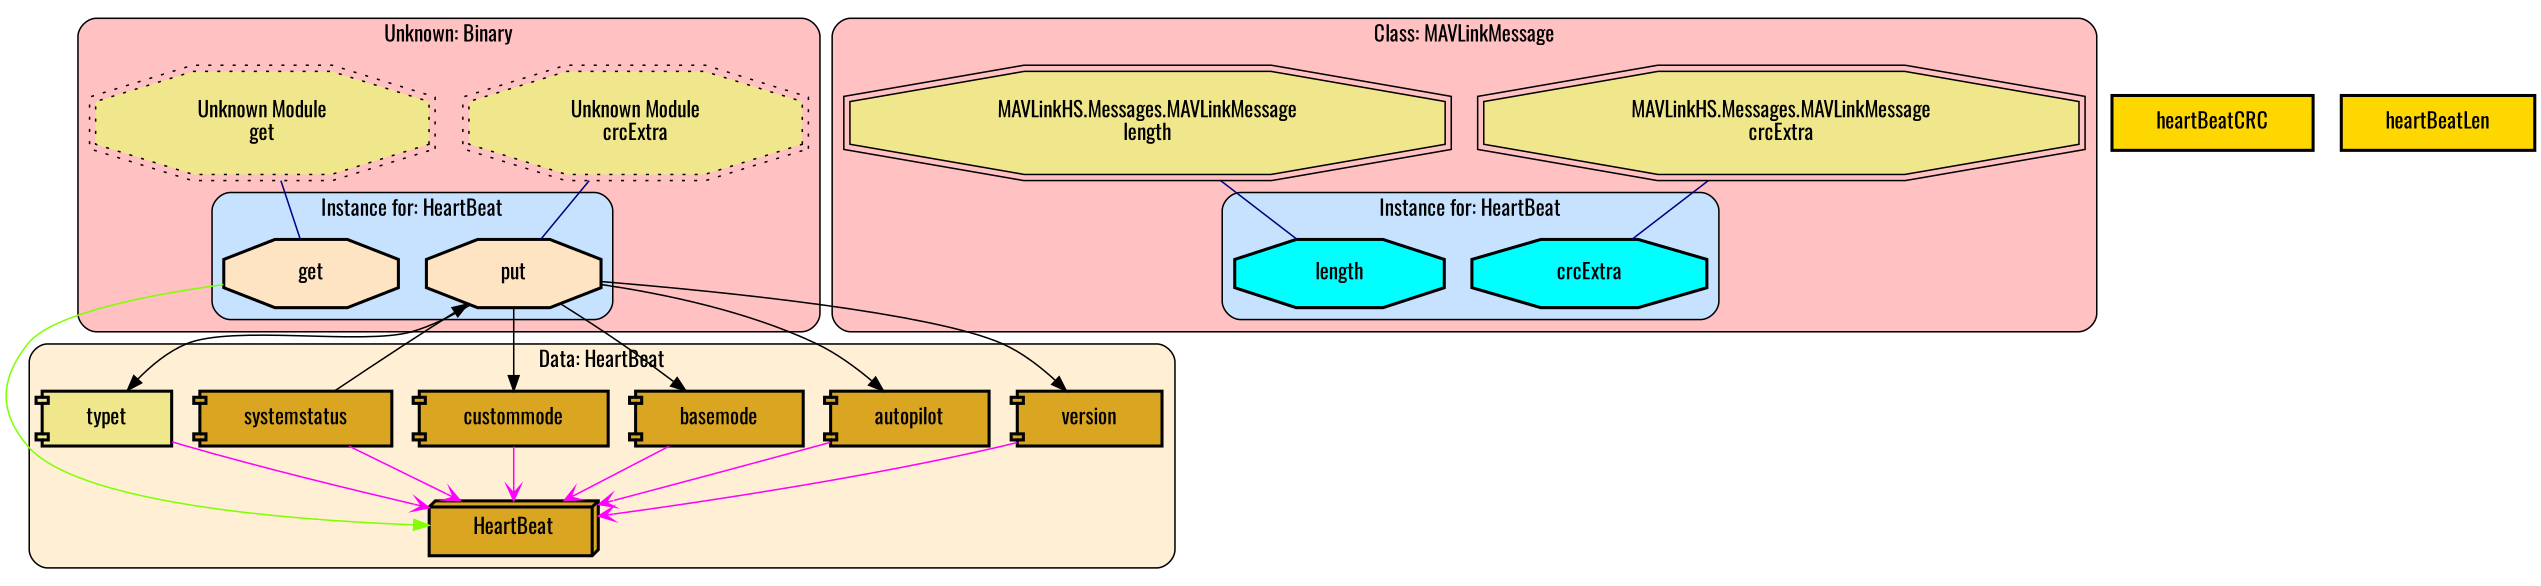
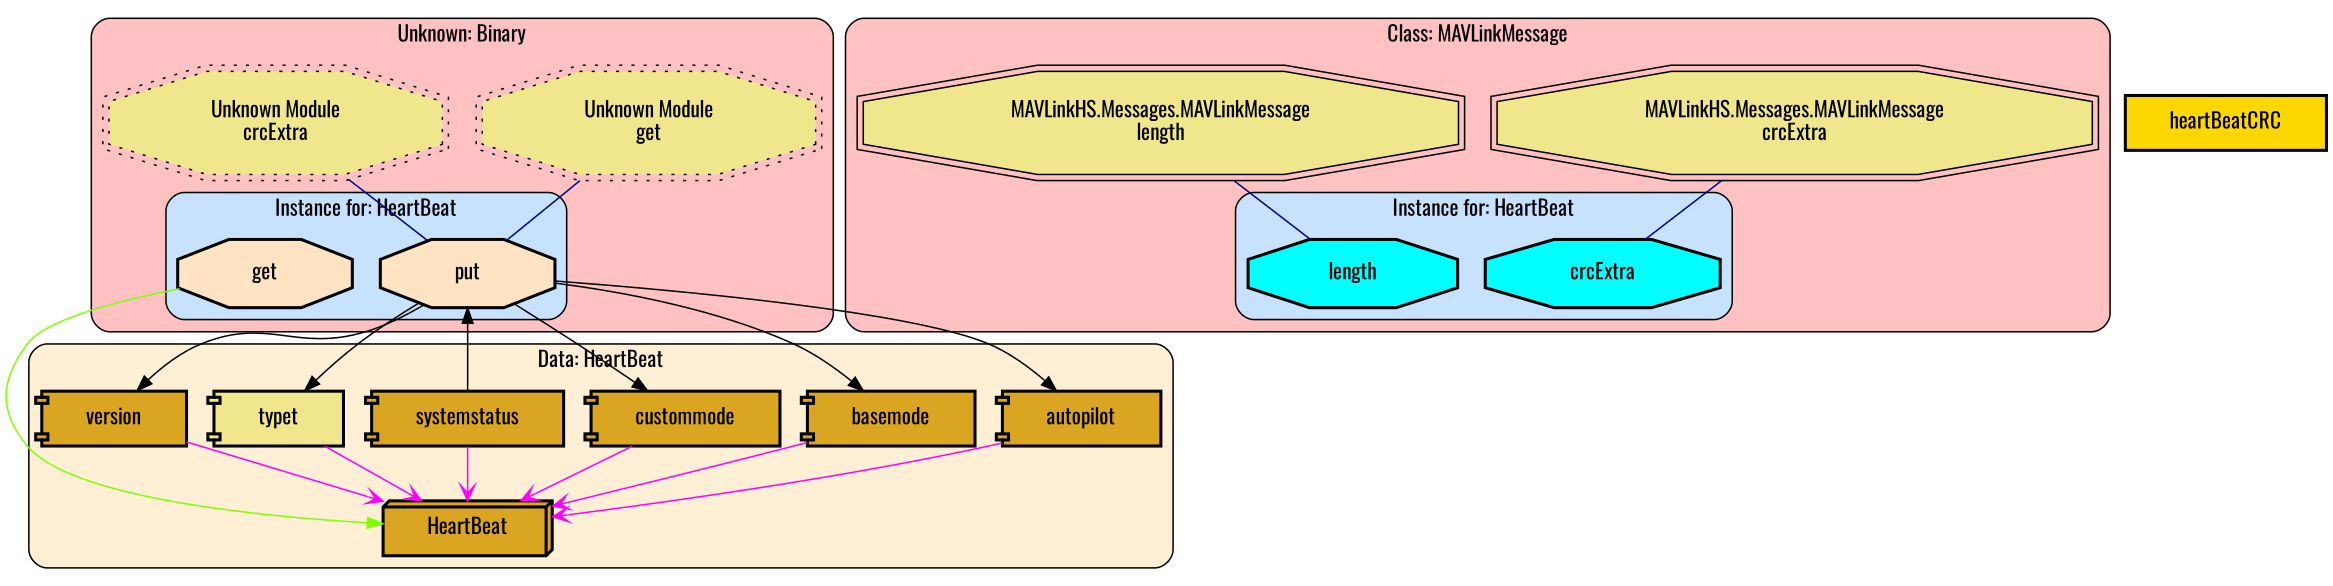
  digraph {
    fontname=Oswald
    node [fillcolor=goldenrod fontname=Oswald margin="0.4,0.1" shape=component style="filled,bold"]
    edge [color=black fontname=Oswald penwidth=1]
    n1 [fillcolor=bisque label=get shape=octagon]
    n2 [fillcolor=bisque label=put shape=octagon]
    n3 [fillcolor=khaki label="Unknown Module\nget" shape=doubleoctagon style="filled,dotted"]
    n4 [fillcolor=khaki label="Unknown Module\ncrcExtra" shape=doubleoctagon style="filled,dotted"]
    n5 [fillcolor=cyan label=crcExtra shape=octagon]
    n6 [fillcolor=cyan label=length shape=octagon]
    n7 [fillcolor=khaki label="MAVLinkHS.Messages.MAVLinkMessage\ncrcExtra" shape=doubleoctagon style="filled,solid"]
    n8 [fillcolor=khaki label="MAVLinkHS.Messages.MAVLinkMessage\nlength" shape=doubleoctagon style="filled,solid"]
    n9 [label=HeartBeat shape=box3d]
    n10 [label=autopilot]
    n11 [label=basemode]
    n12 [label=custommode]
    n13 [label=systemstatus]
    n14 [fillcolor=khaki label=typet]
    n15 [label=version]
    n16 [fillcolor=gold label=heartBeatCRC shape=box]
-   n17 [fillcolor=gold label=heartBeatLen shape=box]
    subgraph cluster_1 {
      fillcolor=rosybrown1
      label="Unknown: Binary"
      style="filled,rounded"
      n3
      n4
      subgraph cluster_2 {
        fillcolor=slategray1
        label="Instance for: HeartBeat"
        style="filled,rounded"
        n1
        n2
      }
    }
    subgraph cluster_3 {
      fillcolor=rosybrown1
      label="Class: MAVLinkMessage"
      style="filled,rounded"
      n7
      n8
      subgraph cluster_4 {
        fillcolor=slategray1
        label="Instance for: HeartBeat"
        style="filled,rounded"
        n5
        n6
      }
    }
    subgraph cluster_5 {
      fillcolor=papayawhip
      label="Data: HeartBeat"
      style="filled,rounded"
      n9
      n10
      n11
      n12
      n13
      n14
      n15
    }
    n1 -> n9 [color=chartreuse]
    n2 -> n10
    n2 -> n11
    n2 -> n12
    n2 -> n14
    n2 -> n15
-   n3 -> n1 [color=navy dir=none]
+   n3 -> n2 [color=navy dir=none]
    n4 -> n2 [color=navy dir=none]
    n7 -> n5 [color=navy dir=none]
    n8 -> n6 [color=navy dir=none]
    n10 -> n9 [arrowhead=vee arrowtail=odot color=magenta]
    n11 -> n9 [arrowhead=vee arrowtail=odot color=magenta]
    n12 -> n9 [arrowhead=vee arrowtail=odot color=magenta]
    n13 -> n2
    n13 -> n9 [arrowhead=vee arrowtail=odot color=magenta]
    n14 -> n9 [arrowhead=vee arrowtail=odot color=magenta]
    n15 -> n9 [arrowhead=vee arrowtail=odot color=magenta]
  }
